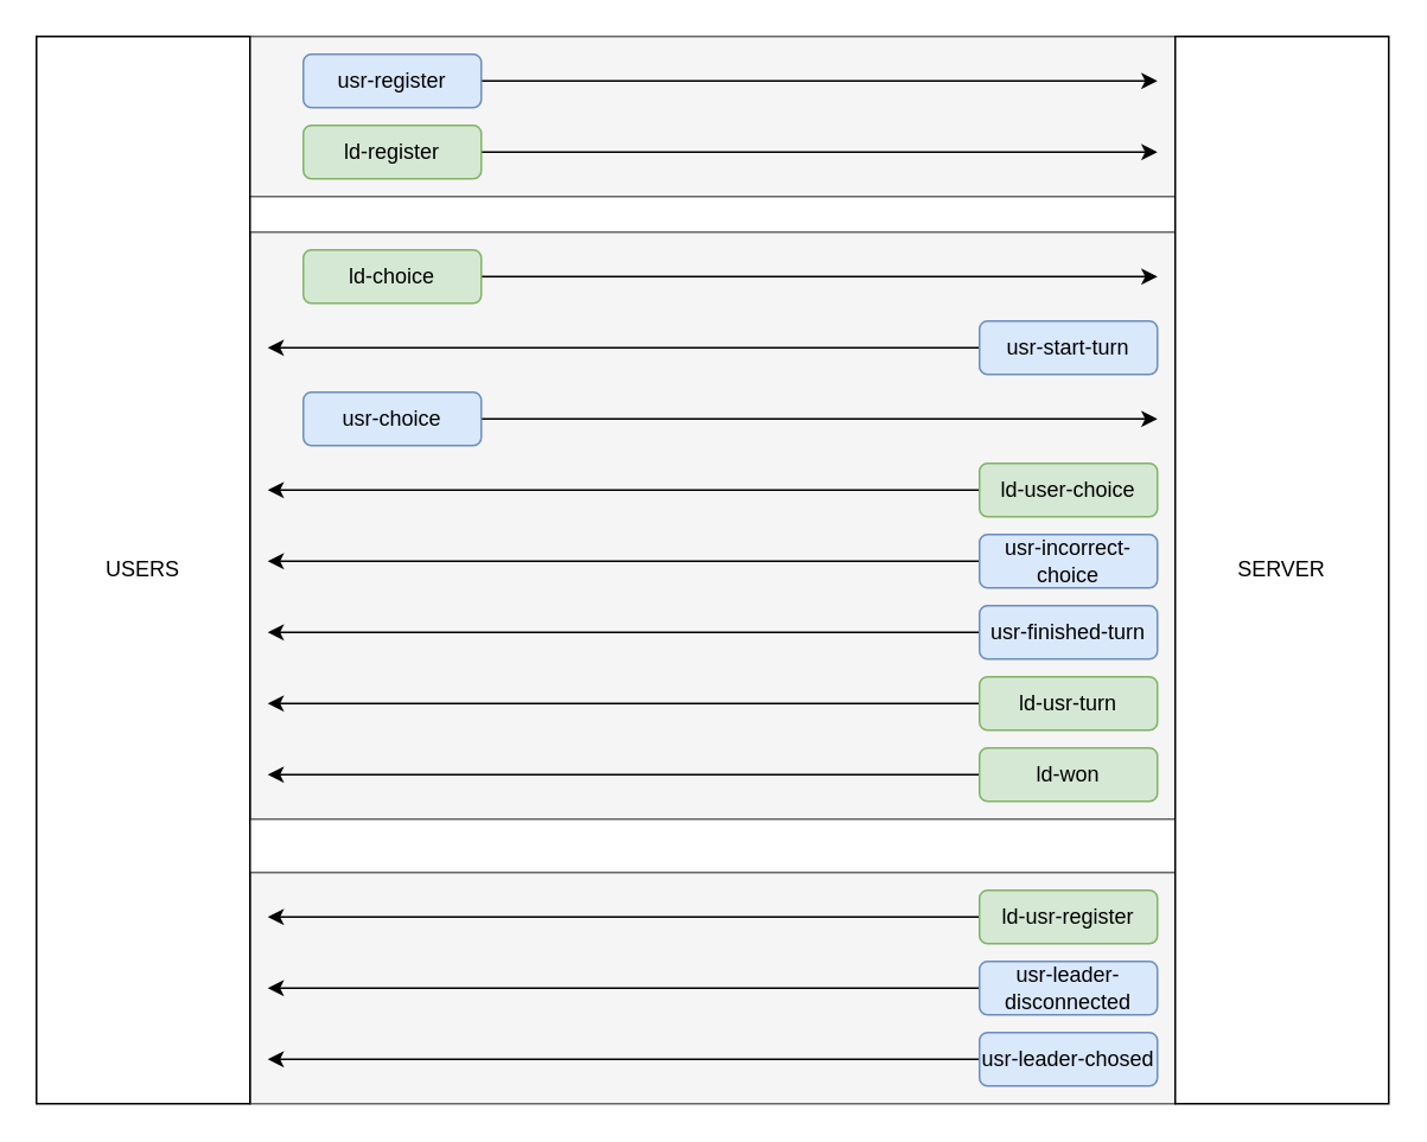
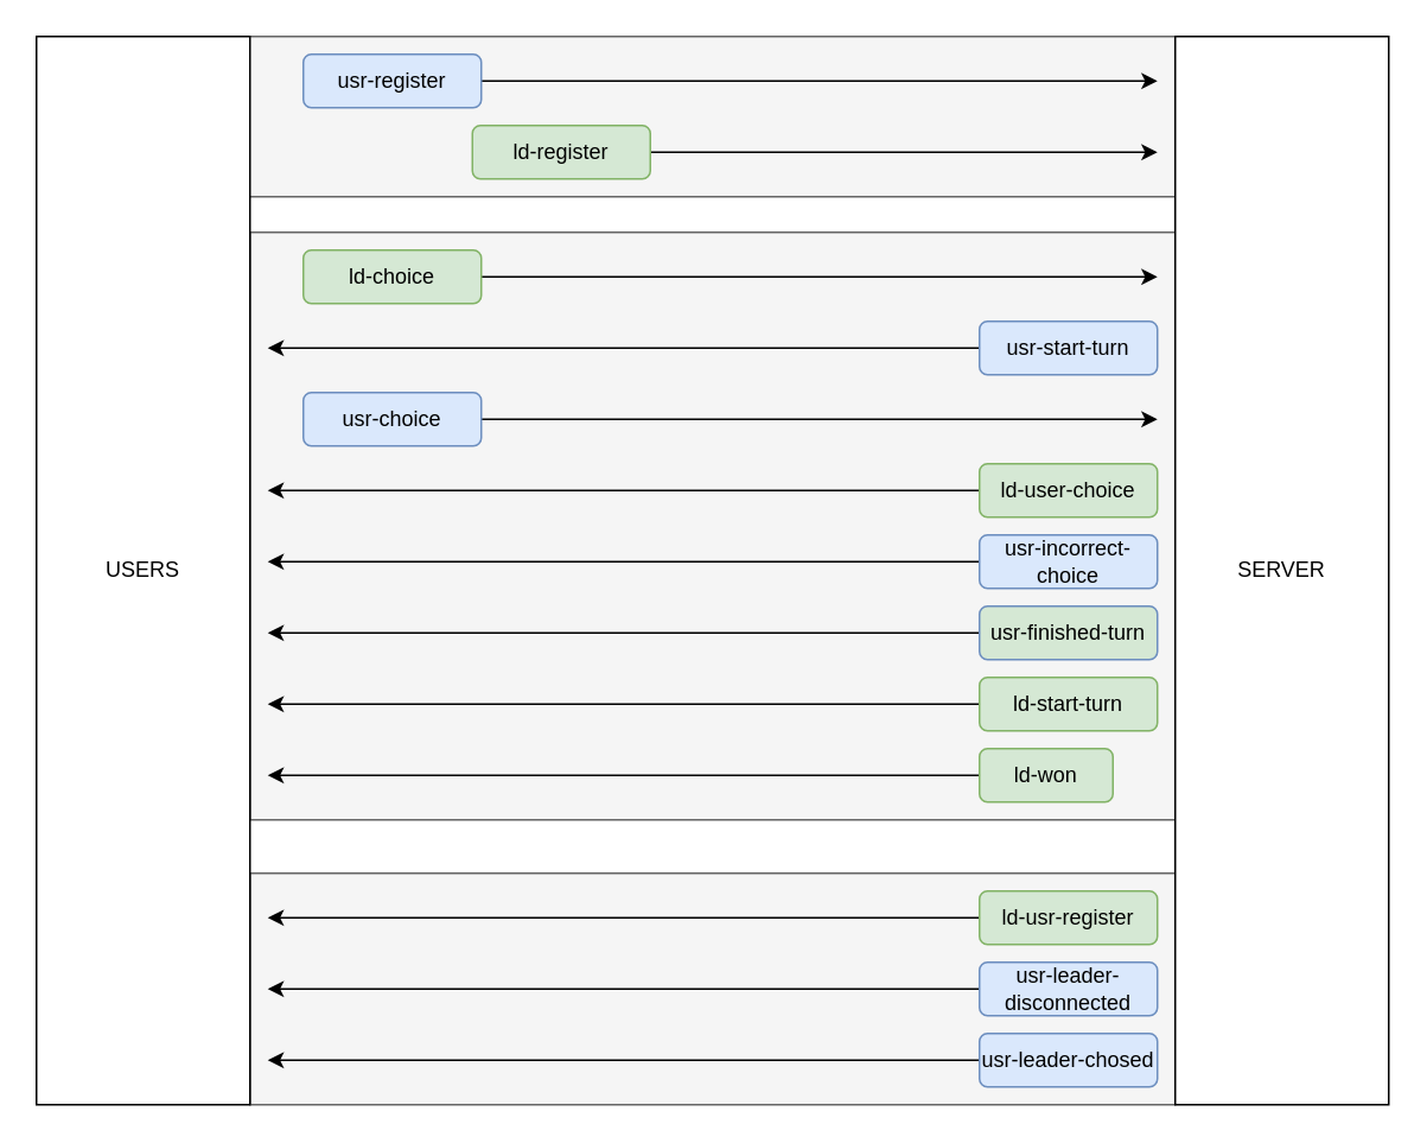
  <mxCell id="0" />
  <mxCell id="1" parent="0" />
  <mxCell id="2" value="" style="rounded=0;whiteSpace=wrap;html=1;fillColor=#f5f5f5;strokeColor=#666666;fontColor=#333333;" vertex="1" parent="1"><mxGeometry x="140" y="490" width="520" height="130" as="geometry" /></mxCell>
  <mxCell id="3" value="" style="rounded=0;whiteSpace=wrap;html=1;fillColor=#f5f5f5;strokeColor=#666666;fontColor=#333333;" vertex="1" parent="1"><mxGeometry x="140" y="130" width="520" height="330" as="geometry" /></mxCell>
  <mxCell id="4" value="" style="rounded=0;whiteSpace=wrap;html=1;fillColor=#f5f5f5;strokeColor=#666666;fontColor=#333333;" vertex="1" parent="1"><mxGeometry x="130" y="20" width="530" height="90" as="geometry" /></mxCell>
  <mxCell id="5" value="USERS" style="rounded=0;whiteSpace=wrap;html=1;" vertex="1" parent="1"><mxGeometry x="20" y="20" width="120" height="600" as="geometry" /></mxCell>
  <mxCell id="6" value="SERVER" style="rounded=0;whiteSpace=wrap;html=1;" vertex="1" parent="1"><mxGeometry x="660" y="20" width="120" height="600" as="geometry" /></mxCell>
  <mxCell id="7" style="edgeStyle=orthogonalEdgeStyle;rounded=0;orthogonalLoop=1;jettySize=auto;html=1;" edge="1" parent="1" source="8"><mxGeometry relative="1" as="geometry"><mxPoint x="650" y="45" as="targetPoint" /></mxGeometry></mxCell>
  <mxCell id="8" value="usr-register" style="rounded=1;whiteSpace=wrap;html=1;fillColor=#dae8fc;strokeColor=#6c8ebf;" vertex="1" parent="1"><mxGeometry x="170" y="30" width="100" height="30" as="geometry" /></mxCell>
  <mxCell id="9" style="edgeStyle=orthogonalEdgeStyle;rounded=0;orthogonalLoop=1;jettySize=auto;html=1;" edge="1" parent="1" source="10"><mxGeometry relative="1" as="geometry"><mxPoint x="650" y="85" as="targetPoint" /></mxGeometry></mxCell>
- <mxCell id="10" value="ld-register" style="rounded=1;whiteSpace=wrap;html=1;fillColor=#d5e8d4;strokeColor=#82b366;" vertex="1" parent="1"><mxGeometry x="170" y="70" width="100" height="30" as="geometry" /></mxCell>
+ <mxCell id="10" value="ld-register" style="rounded=1;whiteSpace=wrap;html=1;fillColor=#d5e8d4;strokeColor=#82b366;" vertex="1" parent="1"><mxGeometry x="265" y="70" width="100" height="30" as="geometry" /></mxCell>
  <mxCell id="11" style="edgeStyle=orthogonalEdgeStyle;rounded=0;orthogonalLoop=1;jettySize=auto;html=1;" edge="1" parent="1" source="12"><mxGeometry relative="1" as="geometry"><mxPoint x="650" y="155" as="targetPoint" /></mxGeometry></mxCell>
  <mxCell id="12" value="ld-choice" style="rounded=1;whiteSpace=wrap;html=1;fillColor=#d5e8d4;strokeColor=#82b366;" vertex="1" parent="1"><mxGeometry x="170" y="140" width="100" height="30" as="geometry" /></mxCell>
  <mxCell id="13" style="edgeStyle=orthogonalEdgeStyle;rounded=0;orthogonalLoop=1;jettySize=auto;html=1;" edge="1" parent="1" source="14"><mxGeometry relative="1" as="geometry"><mxPoint x="150" y="195" as="targetPoint" /></mxGeometry></mxCell>
  <mxCell id="14" value="usr-start-turn" style="rounded=1;whiteSpace=wrap;html=1;fillColor=#dae8fc;strokeColor=#6c8ebf;" vertex="1" parent="1"><mxGeometry x="550" y="180" width="100" height="30" as="geometry" /></mxCell>
  <mxCell id="15" style="edgeStyle=orthogonalEdgeStyle;rounded=0;orthogonalLoop=1;jettySize=auto;html=1;" edge="1" parent="1" source="16"><mxGeometry relative="1" as="geometry"><mxPoint x="650" y="235" as="targetPoint" /></mxGeometry></mxCell>
  <mxCell id="16" value="usr-choice" style="rounded=1;whiteSpace=wrap;html=1;fillColor=#dae8fc;strokeColor=#6c8ebf;" vertex="1" parent="1"><mxGeometry x="170" y="220" width="100" height="30" as="geometry" /></mxCell>
  <mxCell id="17" style="edgeStyle=orthogonalEdgeStyle;rounded=0;orthogonalLoop=1;jettySize=auto;html=1;" edge="1" parent="1" source="18"><mxGeometry relative="1" as="geometry"><mxPoint x="150" y="315" as="targetPoint" /></mxGeometry></mxCell>
  <mxCell id="18" value="usr-incorrect-choice" style="rounded=1;whiteSpace=wrap;html=1;fillColor=#dae8fc;strokeColor=#6c8ebf;" vertex="1" parent="1"><mxGeometry x="550" y="300" width="100" height="30" as="geometry" /></mxCell>
  <mxCell id="19" style="edgeStyle=orthogonalEdgeStyle;rounded=0;orthogonalLoop=1;jettySize=auto;html=1;" edge="1" parent="1" source="20"><mxGeometry relative="1" as="geometry"><mxPoint x="150" y="275" as="targetPoint" /></mxGeometry></mxCell>
  <mxCell id="20" value="ld-user-choice" style="rounded=1;whiteSpace=wrap;html=1;fillColor=#d5e8d4;strokeColor=#82b366;" vertex="1" parent="1"><mxGeometry x="550" y="260" width="100" height="30" as="geometry" /></mxCell>
  <mxCell id="21" style="edgeStyle=orthogonalEdgeStyle;rounded=0;orthogonalLoop=1;jettySize=auto;html=1;" edge="1" parent="1" source="22"><mxGeometry relative="1" as="geometry"><mxPoint x="150" y="395" as="targetPoint" /></mxGeometry></mxCell>
- <mxCell id="22" value="ld-usr-turn" style="rounded=1;whiteSpace=wrap;html=1;fillColor=#d5e8d4;strokeColor=#82b366;" vertex="1" parent="1"><mxGeometry x="550" y="380" width="100" height="30" as="geometry" /></mxCell>
+ <mxCell id="22" value="ld-start-turn" style="rounded=1;whiteSpace=wrap;html=1;fillColor=#d5e8d4;strokeColor=#82b366;" vertex="1" parent="1"><mxGeometry x="550" y="380" width="100" height="30" as="geometry" /></mxCell>
  <mxCell id="23" style="edgeStyle=orthogonalEdgeStyle;rounded=0;orthogonalLoop=1;jettySize=auto;html=1;" edge="1" parent="1" source="24"><mxGeometry relative="1" as="geometry"><mxPoint x="150" y="355" as="targetPoint" /></mxGeometry></mxCell>
- <mxCell id="24" value="usr-finished-turn" style="rounded=1;whiteSpace=wrap;html=1;fillColor=#dae8fc;strokeColor=#6c8ebf;" vertex="1" parent="1"><mxGeometry x="550" y="340" width="100" height="30" as="geometry" /></mxCell>
+ <mxCell id="24" value="usr-finished-turn" style="rounded=1;whiteSpace=wrap;html=1;fillColor=#d5e8d4;strokeColor=#6c8ebf;" vertex="1" parent="1"><mxGeometry x="550" y="340" width="100" height="30" as="geometry" /></mxCell>
  <mxCell id="25" style="edgeStyle=orthogonalEdgeStyle;rounded=0;orthogonalLoop=1;jettySize=auto;html=1;" edge="1" parent="1" source="26"><mxGeometry relative="1" as="geometry"><mxPoint x="150" y="555" as="targetPoint" /></mxGeometry></mxCell>
  <mxCell id="26" value="usr-leader-disconnected" style="rounded=1;whiteSpace=wrap;html=1;fillColor=#dae8fc;strokeColor=#6c8ebf;" vertex="1" parent="1"><mxGeometry x="550" y="540" width="100" height="30" as="geometry" /></mxCell>
  <mxCell id="27" style="edgeStyle=orthogonalEdgeStyle;rounded=0;orthogonalLoop=1;jettySize=auto;html=1;" edge="1" parent="1" source="28"><mxGeometry relative="1" as="geometry"><mxPoint x="150" y="595" as="targetPoint" /></mxGeometry></mxCell>
  <mxCell id="28" value="usr-leader-chosed" style="rounded=1;whiteSpace=wrap;html=1;fillColor=#dae8fc;strokeColor=#6c8ebf;" vertex="1" parent="1"><mxGeometry x="550" y="580" width="100" height="30" as="geometry" /></mxCell>
  <mxCell id="29" style="edgeStyle=orthogonalEdgeStyle;rounded=0;orthogonalLoop=1;jettySize=auto;html=1;" edge="1" parent="1" source="30"><mxGeometry relative="1" as="geometry"><mxPoint x="150" y="435" as="targetPoint" /></mxGeometry></mxCell>
- <mxCell id="30" value="ld-won" style="rounded=1;whiteSpace=wrap;html=1;fillColor=#d5e8d4;strokeColor=#82b366;" vertex="1" parent="1"><mxGeometry x="550" y="420" width="100" height="30" as="geometry" /></mxCell>
+ <mxCell id="30" value="ld-won" style="rounded=1;whiteSpace=wrap;html=1;fillColor=#d5e8d4;strokeColor=#82b366;" vertex="1" parent="1"><mxGeometry x="550" y="420" width="75" height="30" as="geometry" /></mxCell>
  <mxCell id="31" style="edgeStyle=orthogonalEdgeStyle;rounded=0;orthogonalLoop=1;jettySize=auto;html=1;" edge="1" parent="1" source="32"><mxGeometry relative="1" as="geometry"><mxPoint x="150" y="515" as="targetPoint" /></mxGeometry></mxCell>
  <mxCell id="32" value="ld-usr-register" style="rounded=1;whiteSpace=wrap;html=1;fillColor=#d5e8d4;strokeColor=#82b366;" vertex="1" parent="1"><mxGeometry x="550" y="500" width="100" height="30" as="geometry" /></mxCell>
